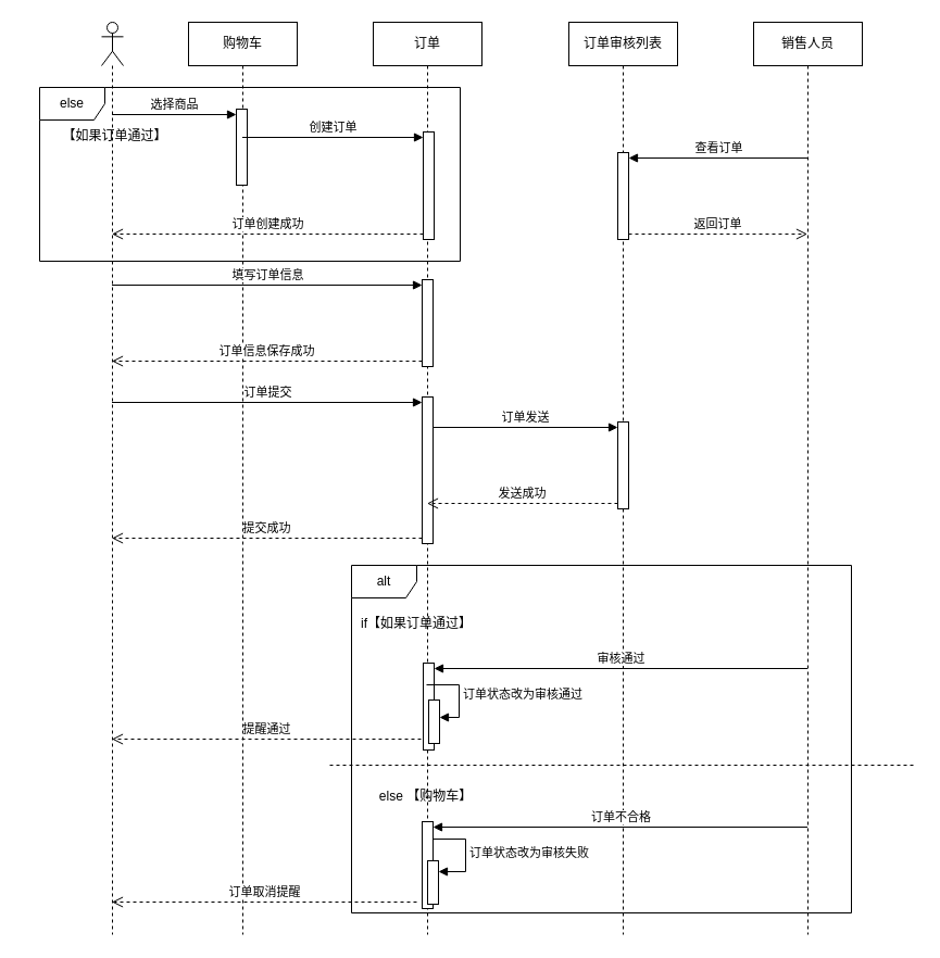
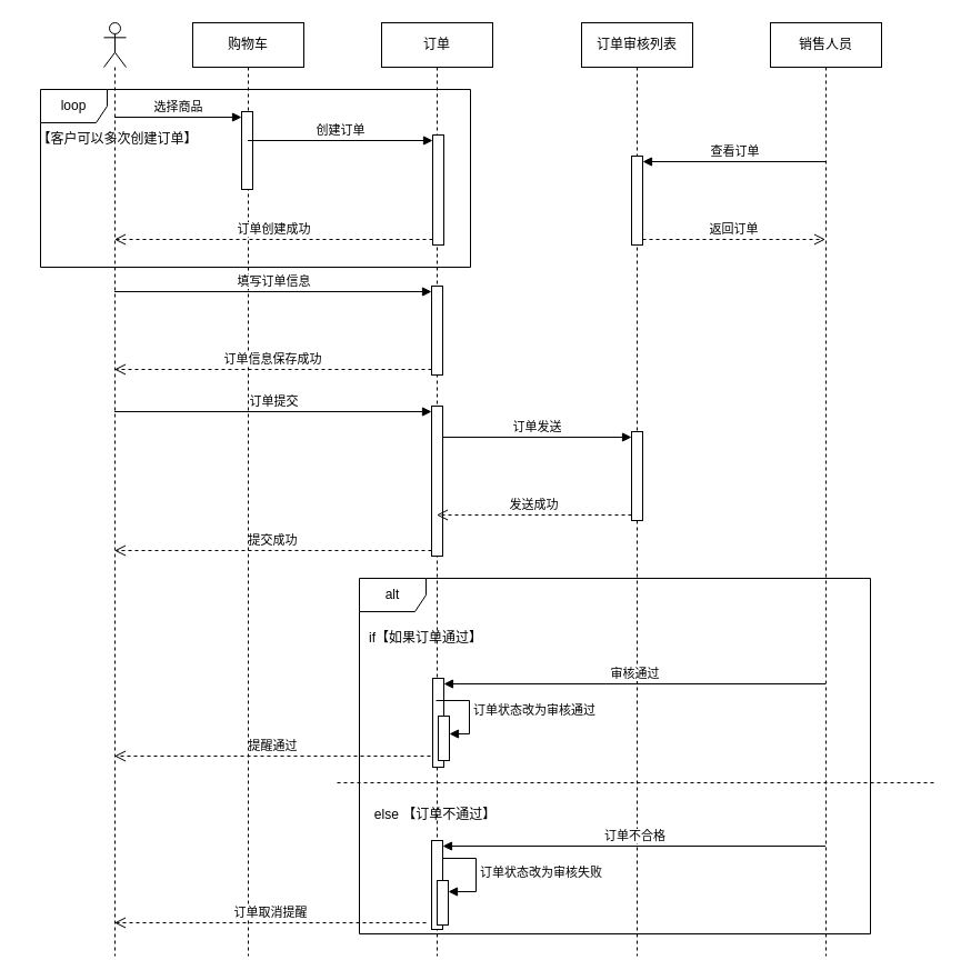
  <mxCell id="0" />
  <mxCell id="1" parent="0" />
  <mxCell id="2" value="购物车" style="shape=umlLifeline;perimeter=lifelinePerimeter;whiteSpace=wrap;html=1;container=1;dropTarget=0;collapsible=0;recursiveResize=0;outlineConnect=0;portConstraint=eastwest;newEdgeStyle={&quot;curved&quot;:0,&quot;rounded&quot;:0};" vertex="1" parent="1"><mxGeometry x="173" y="20" width="100" height="840" as="geometry" /></mxCell>
  <mxCell id="3" value="" style="html=1;points=[[0,0,0,0,5],[0,1,0,0,-5],[1,0,0,0,5],[1,1,0,0,-5]];perimeter=orthogonalPerimeter;outlineConnect=0;targetShapes=umlLifeline;portConstraint=eastwest;newEdgeStyle={&quot;curved&quot;:0,&quot;rounded&quot;:0};" vertex="1" parent="2"><mxGeometry x="44" y="80" width="10" height="70" as="geometry" /></mxCell>
  <mxCell id="4" value="" style="shape=umlLifeline;perimeter=lifelinePerimeter;whiteSpace=wrap;html=1;container=1;dropTarget=0;collapsible=0;recursiveResize=0;outlineConnect=0;portConstraint=eastwest;newEdgeStyle={&quot;curved&quot;:0,&quot;rounded&quot;:0};participant=umlActor;" vertex="1" parent="1"><mxGeometry x="93" y="20" width="20" height="840" as="geometry" /></mxCell>
  <mxCell id="5" value="订单" style="shape=umlLifeline;perimeter=lifelinePerimeter;whiteSpace=wrap;html=1;container=1;dropTarget=0;collapsible=0;recursiveResize=0;outlineConnect=0;portConstraint=eastwest;newEdgeStyle={&quot;curved&quot;:0,&quot;rounded&quot;:0};" vertex="1" parent="1"><mxGeometry x="343" y="20" width="100" height="840" as="geometry" /></mxCell>
  <mxCell id="6" value="" style="html=1;points=[[0,0,0,0,5],[0,1,0,0,-5],[1,0,0,0,5],[1,1,0,0,-5]];perimeter=orthogonalPerimeter;outlineConnect=0;targetShapes=umlLifeline;portConstraint=eastwest;newEdgeStyle={&quot;curved&quot;:0,&quot;rounded&quot;:0};" vertex="1" parent="5"><mxGeometry x="46" y="101" width="10" height="99" as="geometry" /></mxCell>
  <mxCell id="7" value="" style="html=1;points=[[0,0,0,0,5],[0,1,0,0,-5],[1,0,0,0,5],[1,1,0,0,-5]];perimeter=orthogonalPerimeter;outlineConnect=0;targetShapes=umlLifeline;portConstraint=eastwest;newEdgeStyle={&quot;curved&quot;:0,&quot;rounded&quot;:0};" vertex="1" parent="5"><mxGeometry x="45" y="237" width="10" height="80" as="geometry" /></mxCell>
  <mxCell id="8" value="" style="html=1;points=[[0,0,0,0,5],[0,1,0,0,-5],[1,0,0,0,5],[1,1,0,0,-5]];perimeter=orthogonalPerimeter;outlineConnect=0;targetShapes=umlLifeline;portConstraint=eastwest;newEdgeStyle={&quot;curved&quot;:0,&quot;rounded&quot;:0};" vertex="1" parent="5"><mxGeometry x="45" y="345" width="10" height="135" as="geometry" /></mxCell>
  <mxCell id="9" value="" style="html=1;points=[[0,0,0,0,5],[0,1,0,0,-5],[1,0,0,0,5],[1,1,0,0,-5]];perimeter=orthogonalPerimeter;outlineConnect=0;targetShapes=umlLifeline;portConstraint=eastwest;newEdgeStyle={&quot;curved&quot;:0,&quot;rounded&quot;:0};" vertex="1" parent="5"><mxGeometry x="46" y="590" width="10" height="80" as="geometry" /></mxCell>
  <mxCell id="10" value="订单审核列表" style="shape=umlLifeline;perimeter=lifelinePerimeter;whiteSpace=wrap;html=1;container=1;dropTarget=0;collapsible=0;recursiveResize=0;outlineConnect=0;portConstraint=eastwest;newEdgeStyle={&quot;curved&quot;:0,&quot;rounded&quot;:0};" vertex="1" parent="1"><mxGeometry x="523" y="20" width="100" height="840" as="geometry" /></mxCell>
  <mxCell id="11" value="" style="html=1;points=[[0,0,0,0,5],[0,1,0,0,-5],[1,0,0,0,5],[1,1,0,0,-5]];perimeter=orthogonalPerimeter;outlineConnect=0;targetShapes=umlLifeline;portConstraint=eastwest;newEdgeStyle={&quot;curved&quot;:0,&quot;rounded&quot;:0};" vertex="1" parent="10"><mxGeometry x="45" y="368" width="10" height="80" as="geometry" /></mxCell>
  <mxCell id="12" value="" style="html=1;points=[[0,0,0,0,5],[0,1,0,0,-5],[1,0,0,0,5],[1,1,0,0,-5]];perimeter=orthogonalPerimeter;outlineConnect=0;targetShapes=umlLifeline;portConstraint=eastwest;newEdgeStyle={&quot;curved&quot;:0,&quot;rounded&quot;:0};" vertex="1" parent="10"><mxGeometry x="45" y="120" width="10" height="80" as="geometry" /></mxCell>
  <mxCell id="13" value="销售人员" style="shape=umlLifeline;perimeter=lifelinePerimeter;whiteSpace=wrap;html=1;container=1;dropTarget=0;collapsible=0;recursiveResize=0;outlineConnect=0;portConstraint=eastwest;newEdgeStyle={&quot;curved&quot;:0,&quot;rounded&quot;:0};" vertex="1" parent="1"><mxGeometry x="693" y="20" width="100" height="840" as="geometry" /></mxCell>
  <mxCell id="14" value="选择商品" style="html=1;verticalAlign=bottom;endArrow=block;curved=0;rounded=0;entryX=0;entryY=0;entryDx=0;entryDy=5;" edge="1" target="3" parent="1" source="4"><mxGeometry relative="1" as="geometry"><mxPoint x="147" y="105" as="sourcePoint" /></mxGeometry></mxCell>
  <mxCell id="15" value="创建订单" style="html=1;verticalAlign=bottom;endArrow=block;curved=0;rounded=0;entryX=0;entryY=0;entryDx=0;entryDy=5;" edge="1" target="6" parent="1" source="2"><mxGeometry relative="1" as="geometry"><mxPoint x="319" y="126" as="sourcePoint" /></mxGeometry></mxCell>
  <mxCell id="16" value="订单创建成功" style="html=1;verticalAlign=bottom;endArrow=open;dashed=1;endSize=8;curved=0;rounded=0;exitX=0;exitY=1;exitDx=0;exitDy=-5;" edge="1" source="6" parent="1" target="4"><mxGeometry relative="1" as="geometry"><mxPoint x="319" y="196" as="targetPoint" /></mxGeometry></mxCell>
  <mxCell id="17" value="填写订单信息" style="html=1;verticalAlign=bottom;endArrow=block;curved=0;rounded=0;entryX=0;entryY=0;entryDx=0;entryDy=5;" edge="1" target="7" parent="1" source="4"><mxGeometry relative="1" as="geometry"><mxPoint x="318" y="262" as="sourcePoint" /></mxGeometry></mxCell>
  <mxCell id="18" value="订单信息保存成功" style="html=1;verticalAlign=bottom;endArrow=open;dashed=1;endSize=8;curved=0;rounded=0;exitX=0;exitY=1;exitDx=0;exitDy=-5;" edge="1" source="7" parent="1" target="4"><mxGeometry relative="1" as="geometry"><mxPoint x="318" y="332" as="targetPoint" /></mxGeometry></mxCell>
  <mxCell id="19" value="订单提交" style="html=1;verticalAlign=bottom;endArrow=block;curved=0;rounded=0;entryX=0;entryY=0;entryDx=0;entryDy=5;" edge="1" target="8" parent="1" source="4"><mxGeometry relative="1" as="geometry"><mxPoint x="318" y="370" as="sourcePoint" /></mxGeometry></mxCell>
  <mxCell id="20" value="提交成功" style="html=1;verticalAlign=bottom;endArrow=open;dashed=1;endSize=8;curved=0;rounded=0;exitX=0;exitY=1;exitDx=0;exitDy=-5;" edge="1" source="8" parent="1" target="4"><mxGeometry relative="1" as="geometry"><mxPoint x="318" y="440" as="targetPoint" /></mxGeometry></mxCell>
  <mxCell id="21" value="订单发送" style="html=1;verticalAlign=bottom;endArrow=block;curved=0;rounded=0;entryX=0;entryY=0;entryDx=0;entryDy=5;" edge="1" target="11" parent="1" source="8"><mxGeometry relative="1" as="geometry"><mxPoint x="498" y="393" as="sourcePoint" /></mxGeometry></mxCell>
  <mxCell id="22" value="发送成功" style="html=1;verticalAlign=bottom;endArrow=open;dashed=1;endSize=8;curved=0;rounded=0;exitX=0;exitY=1;exitDx=0;exitDy=-5;" edge="1" source="11" parent="1" target="5"><mxGeometry relative="1" as="geometry"><mxPoint x="498" y="463" as="targetPoint" /></mxGeometry></mxCell>
  <mxCell id="23" value="查看订单" style="html=1;verticalAlign=bottom;endArrow=block;curved=0;rounded=0;entryX=1;entryY=0;entryDx=0;entryDy=5;" edge="1" target="12" parent="1" source="13"><mxGeometry relative="1" as="geometry"><mxPoint x="648" y="115" as="sourcePoint" /></mxGeometry></mxCell>
  <mxCell id="24" value="返回订单" style="html=1;verticalAlign=bottom;endArrow=open;dashed=1;endSize=8;curved=0;rounded=0;exitX=1;exitY=1;exitDx=0;exitDy=-5;" edge="1" source="12" parent="1" target="13"><mxGeometry relative="1" as="geometry"><mxPoint x="648" y="185" as="targetPoint" /></mxGeometry></mxCell>
  <mxCell id="25" value="alt" style="shape=umlFrame;whiteSpace=wrap;html=1;pointerEvents=0;" vertex="1" parent="1"><mxGeometry x="323" y="520" width="460" height="320" as="geometry" /></mxCell>
  <mxCell id="26" value="if【如果订单通过】" style="text;align=center;verticalAlign=middle;resizable=0;points=[];autosize=1;strokeColor=none;fillColor=none;" vertex="1" parent="1"><mxGeometry x="318" y="558" width="130" height="30" as="geometry" /></mxCell>
  <mxCell id="27" value="审核通过" style="html=1;verticalAlign=bottom;endArrow=block;curved=0;rounded=0;entryX=1;entryY=0;entryDx=0;entryDy=5;" edge="1" target="9" parent="1" source="13"><mxGeometry relative="1" as="geometry"><mxPoint x="469" y="615" as="sourcePoint" /></mxGeometry></mxCell>
  <mxCell id="28" value="提醒通过" style="html=1;verticalAlign=bottom;endArrow=open;dashed=1;endSize=8;curved=0;rounded=0;" edge="1" parent="1" target="4"><mxGeometry relative="1" as="geometry"><mxPoint x="387" y="680" as="sourcePoint" /><mxPoint x="307" y="680" as="targetPoint" /></mxGeometry></mxCell>
  <mxCell id="29" value="" style="line;strokeWidth=1;fillColor=#2156f2;align=left;verticalAlign=middle;spacingTop=-1;spacingLeft=3;spacingRight=3;rotatable=0;labelPosition=right;points=[];portConstraint=eastwest;strokeColor=inherit;dashed=1;fontColor=#933434;labelBackgroundColor=#ce7373;" vertex="1" parent="1"><mxGeometry x="303" y="700" width="540" height="8" as="geometry" /></mxCell>
- <mxCell id="30" value="else 【购物车】" style="text;html=1;align=center;verticalAlign=middle;resizable=0;points=[];autosize=1;strokeColor=none;fillColor=none;" vertex="1" parent="1"><mxGeometry x="326" y="718" width="130" height="30" as="geometry" /></mxCell>
+ <mxCell id="30" value="else 【订单不通过】" style="text;html=1;align=center;verticalAlign=middle;resizable=0;points=[];autosize=1;strokeColor=none;fillColor=none;" vertex="1" parent="1"><mxGeometry x="326" y="718" width="130" height="30" as="geometry" /></mxCell>
  <mxCell id="31" value="" style="html=1;points=[[0,0,0,0,5],[0,1,0,0,-5],[1,0,0,0,5],[1,1,0,0,-5]];perimeter=orthogonalPerimeter;outlineConnect=0;targetShapes=umlLifeline;portConstraint=eastwest;newEdgeStyle={&quot;curved&quot;:0,&quot;rounded&quot;:0};" vertex="1" parent="1"><mxGeometry x="388" y="756" width="10" height="80" as="geometry" /></mxCell>
  <mxCell id="32" value="订单不合格" style="html=1;verticalAlign=bottom;endArrow=block;curved=0;rounded=0;entryX=1;entryY=0;entryDx=0;entryDy=5;" edge="1" target="31" parent="1" source="13"><mxGeometry relative="1" as="geometry"><mxPoint x="468" y="761" as="sourcePoint" /></mxGeometry></mxCell>
  <mxCell id="33" value="订单取消提醒" style="html=1;verticalAlign=bottom;endArrow=open;dashed=1;endSize=8;curved=0;rounded=0;" edge="1" parent="1" target="4"><mxGeometry relative="1" as="geometry"><mxPoint x="113" y="830" as="targetPoint" /><mxPoint x="383" y="830" as="sourcePoint" /></mxGeometry></mxCell>
- <mxCell id="34" value="else" style="shape=umlFrame;whiteSpace=wrap;html=1;pointerEvents=0;" vertex="1" parent="1"><mxGeometry x="36" y="80" width="387" height="160" as="geometry" /></mxCell>
+ <mxCell id="34" value="loop" style="shape=umlFrame;whiteSpace=wrap;html=1;pointerEvents=0;" vertex="1" parent="1"><mxGeometry x="36" y="80" width="387" height="160" as="geometry" /></mxCell>
  <mxCell id="35" value="" style="html=1;points=[[0,0,0,0,5],[0,1,0,0,-5],[1,0,0,0,5],[1,1,0,0,-5]];perimeter=orthogonalPerimeter;outlineConnect=0;targetShapes=umlLifeline;portConstraint=eastwest;newEdgeStyle={&quot;curved&quot;:0,&quot;rounded&quot;:0};" vertex="1" parent="1"><mxGeometry x="394" y="644" width="10" height="40" as="geometry" /></mxCell>
  <mxCell id="36" value="订单状态改为审核通过" style="html=1;align=left;spacingLeft=2;endArrow=block;rounded=0;edgeStyle=orthogonalEdgeStyle;curved=0;rounded=0;" edge="1" target="35" parent="1"><mxGeometry relative="1" as="geometry"><mxPoint x="392" y="630" as="sourcePoint" /><Array as="points"><mxPoint x="422" y="660" /></Array></mxGeometry></mxCell>
  <mxCell id="37" value="" style="html=1;points=[[0,0,0,0,5],[0,1,0,0,-5],[1,0,0,0,5],[1,1,0,0,-5]];perimeter=orthogonalPerimeter;outlineConnect=0;targetShapes=umlLifeline;portConstraint=eastwest;newEdgeStyle={&quot;curved&quot;:0,&quot;rounded&quot;:0};" vertex="1" parent="1"><mxGeometry x="393" y="792" width="10" height="40" as="geometry" /></mxCell>
  <mxCell id="38" value="订单状态改为审核失败" style="html=1;align=left;spacingLeft=2;endArrow=block;rounded=0;edgeStyle=orthogonalEdgeStyle;curved=0;rounded=0;" edge="1" target="37" parent="1"><mxGeometry relative="1" as="geometry"><mxPoint x="398" y="772" as="sourcePoint" /><Array as="points"><mxPoint x="428" y="802" /></Array></mxGeometry></mxCell>
- <mxCell id="39" value="【如果订单通过】" style="text;html=1;align=center;verticalAlign=middle;resizable=0;points=[];autosize=1;strokeColor=none;fillColor=none;" vertex="1" parent="1"><mxGeometry x="20" y="110" width="170" height="30" as="geometry" /></mxCell>
+ <mxCell id="39" value="【客户可以多次创建订单】" style="text;html=1;align=center;verticalAlign=middle;resizable=0;points=[];autosize=1;strokeColor=none;fillColor=none;" vertex="1" parent="1"><mxGeometry x="20" y="110" width="170" height="30" as="geometry" /></mxCell>
